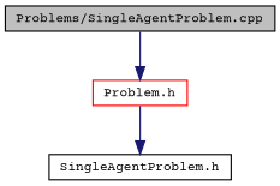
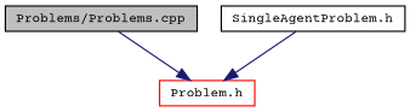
  digraph {
    fontname="Courier Prime"
    node [color=black fillcolor=white fontname="Courier Prime" fontsize=10 shape=record style=filled]
    edge [color=midnightblue fontname="Courier Prime" fontsize=10 labelfontname=Helvetica labelfontsize=10 style=solid]
-   n1 [fillcolor=grey75 fontcolor=black height=0.2 label="Problems/SingleAgentProblem.cpp" width=0.4]
+   n1 [fillcolor=grey75 fontcolor=black height=0.2 label="Problems/Problems.cpp" width=0.4]
    n2 [color=red height=0.2 label="Problem.h" width=0.4]
    n3 [height=0.2 label="SingleAgentProblem.h" width=0.4]
    n1 -> n2
-   n2 -> n3
+   n3 -> n2
  }
